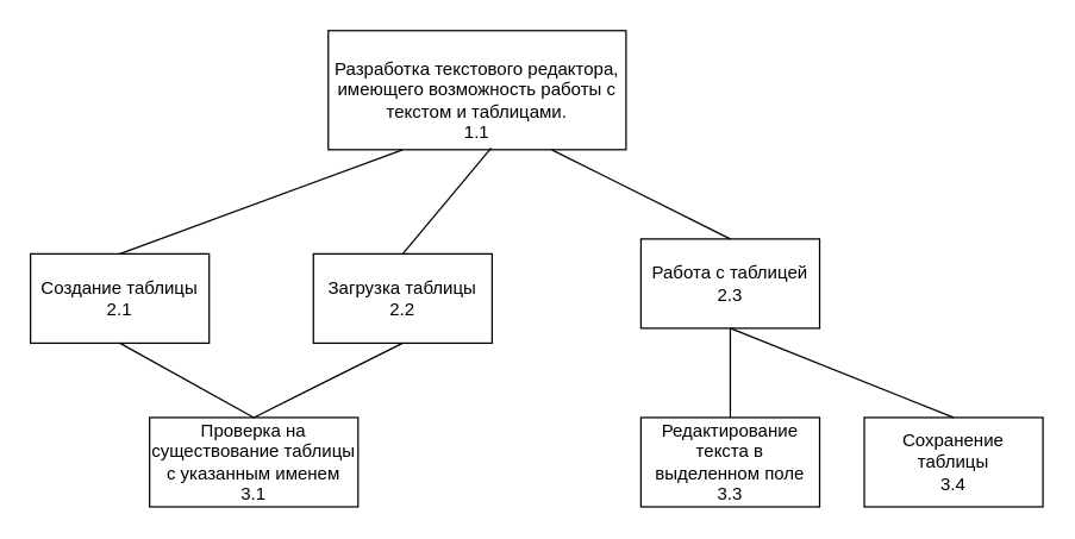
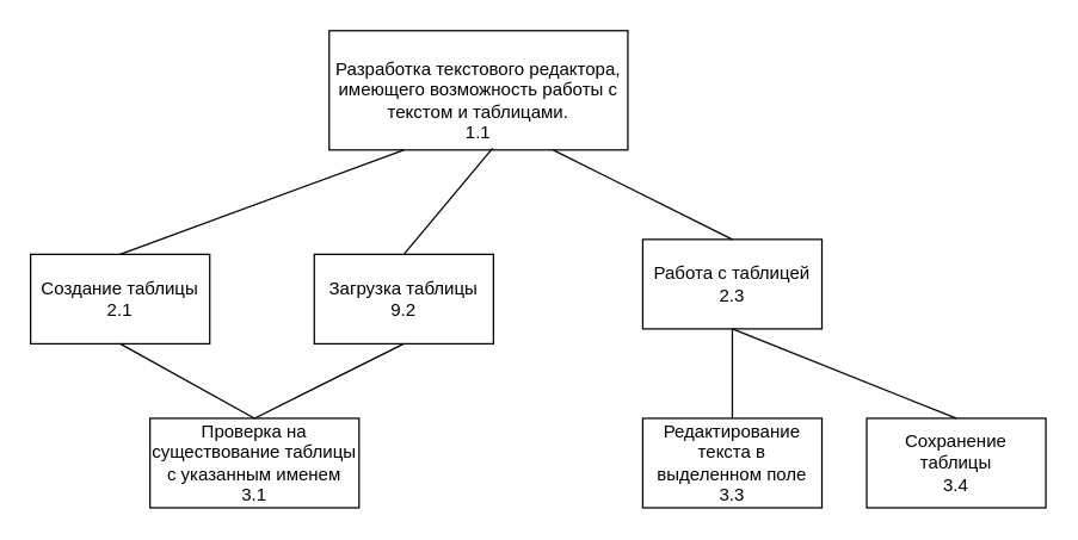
  <mxCell id="0" />
  <mxCell id="1" parent="0" />
  <mxCell id="2" value="&lt;br&gt;&lt;div&gt;&lt;span&gt;Разработка текстового редактора, имеющего возможность работы с текстом и таблицами.&lt;br&gt;1.1&lt;br&gt;&lt;/span&gt;&lt;/div&gt;" style="rounded=0;whiteSpace=wrap;html=1;" vertex="1" parent="1"><mxGeometry x="220" y="20" width="200" height="80" as="geometry" /></mxCell>
  <mxCell id="3" value="" style="endArrow=none;html=1;rounded=0;entryX=0.25;entryY=1;entryDx=0;entryDy=0;exitX=0.5;exitY=0;exitDx=0;exitDy=0;" edge="1" parent="1" source="4" target="2"><mxGeometry width="50" height="50" relative="1" as="geometry"><mxPoint x="240" y="200" as="sourcePoint" /><mxPoint x="360" y="310" as="targetPoint" /></mxGeometry></mxCell>
  <mxCell id="4" value="&lt;div&gt;Создание таблицы&lt;/div&gt;&lt;div&gt;2.1&lt;/div&gt;" style="rounded=0;whiteSpace=wrap;html=1;" vertex="1" parent="1"><mxGeometry x="20" y="170" width="120" height="60" as="geometry" /></mxCell>
- <mxCell id="5" value="&lt;div&gt;Загрузка таблицы&lt;/div&gt;&lt;div&gt;2.2&lt;br&gt;&lt;/div&gt;" style="rounded=0;whiteSpace=wrap;html=1;" vertex="1" parent="1"><mxGeometry x="210" y="170" width="120" height="60" as="geometry" /></mxCell>
+ <mxCell id="5" value="&lt;div&gt;Загрузка таблицы&lt;/div&gt;&lt;div&gt;9.2&lt;br&gt;&lt;/div&gt;" style="rounded=0;whiteSpace=wrap;html=1;" vertex="1" parent="1"><mxGeometry x="210" y="170" width="120" height="60" as="geometry" /></mxCell>
  <mxCell id="6" value="" style="endArrow=none;html=1;rounded=0;exitX=0.5;exitY=0;exitDx=0;exitDy=0;entryX=0.547;entryY=0.986;entryDx=0;entryDy=0;entryPerimeter=0;" edge="1" parent="1" source="5" target="2"><mxGeometry width="50" height="50" relative="1" as="geometry"><mxPoint x="410" y="360" as="sourcePoint" /><mxPoint x="310" y="100" as="targetPoint" /></mxGeometry></mxCell>
  <mxCell id="7" value="Работа с таблицей&lt;br&gt;2.3" style="rounded=0;whiteSpace=wrap;html=1;" vertex="1" parent="1"><mxGeometry x="430" y="160" width="120" height="60" as="geometry" /></mxCell>
  <mxCell id="8" value="" style="endArrow=none;html=1;rounded=0;exitX=0.5;exitY=0;exitDx=0;exitDy=0;entryX=0.75;entryY=1;entryDx=0;entryDy=0;" edge="1" parent="1" source="7" target="2"><mxGeometry width="50" height="50" relative="1" as="geometry"><mxPoint x="380" y="270" as="sourcePoint" /><mxPoint x="330" y="130" as="targetPoint" /></mxGeometry></mxCell>
  <mxCell id="9" value="&lt;div&gt;Проверка на существование таблицы с указанным именем&lt;/div&gt;&lt;div&gt;3.1&lt;br&gt;&lt;/div&gt;" style="rounded=0;whiteSpace=wrap;html=1;" vertex="1" parent="1"><mxGeometry x="100" y="280" width="140" height="60" as="geometry" /></mxCell>
  <mxCell id="10" value="" style="endArrow=none;html=1;rounded=0;entryX=0.5;entryY=1;entryDx=0;entryDy=0;exitX=0.5;exitY=0;exitDx=0;exitDy=0;" edge="1" parent="1" source="9" target="4"><mxGeometry width="50" height="50" relative="1" as="geometry"><mxPoint x="130" y="370" as="sourcePoint" /><mxPoint x="180" y="320" as="targetPoint" /></mxGeometry></mxCell>
  <mxCell id="11" value="" style="endArrow=none;html=1;rounded=0;entryX=0.5;entryY=1;entryDx=0;entryDy=0;exitX=0.5;exitY=0;exitDx=0;exitDy=0;" edge="1" parent="1" source="9" target="5"><mxGeometry width="50" height="50" relative="1" as="geometry"><mxPoint x="160" y="410" as="sourcePoint" /><mxPoint x="210" y="360" as="targetPoint" /></mxGeometry></mxCell>
  <mxCell id="12" value="&lt;div&gt;Редактирование текста в выделенном поле&lt;/div&gt;&lt;div&gt;3.3&lt;br&gt;&lt;/div&gt;" style="rounded=0;whiteSpace=wrap;html=1;" vertex="1" parent="1"><mxGeometry x="430" y="280" width="120" height="60" as="geometry" /></mxCell>
  <mxCell id="13" value="&lt;div&gt;Сохранение таблицы&lt;/div&gt;3.4" style="rounded=0;whiteSpace=wrap;html=1;" vertex="1" parent="1"><mxGeometry x="580" y="280" width="120" height="60" as="geometry" /></mxCell>
  <mxCell id="14" value="" style="endArrow=none;html=1;rounded=0;entryX=0.5;entryY=1;entryDx=0;entryDy=0;exitX=0.5;exitY=0;exitDx=0;exitDy=0;" edge="1" parent="1" source="12" target="7"><mxGeometry width="50" height="50" relative="1" as="geometry"><mxPoint x="390" y="460" as="sourcePoint" /><mxPoint x="440" y="410" as="targetPoint" /></mxGeometry></mxCell>
  <mxCell id="15" value="" style="endArrow=none;html=1;rounded=0;entryX=0.5;entryY=1;entryDx=0;entryDy=0;exitX=0.5;exitY=0;exitDx=0;exitDy=0;" edge="1" parent="1" source="13" target="7"><mxGeometry width="50" height="50" relative="1" as="geometry"><mxPoint x="440" y="420" as="sourcePoint" /><mxPoint x="490" y="370" as="targetPoint" /></mxGeometry></mxCell>
